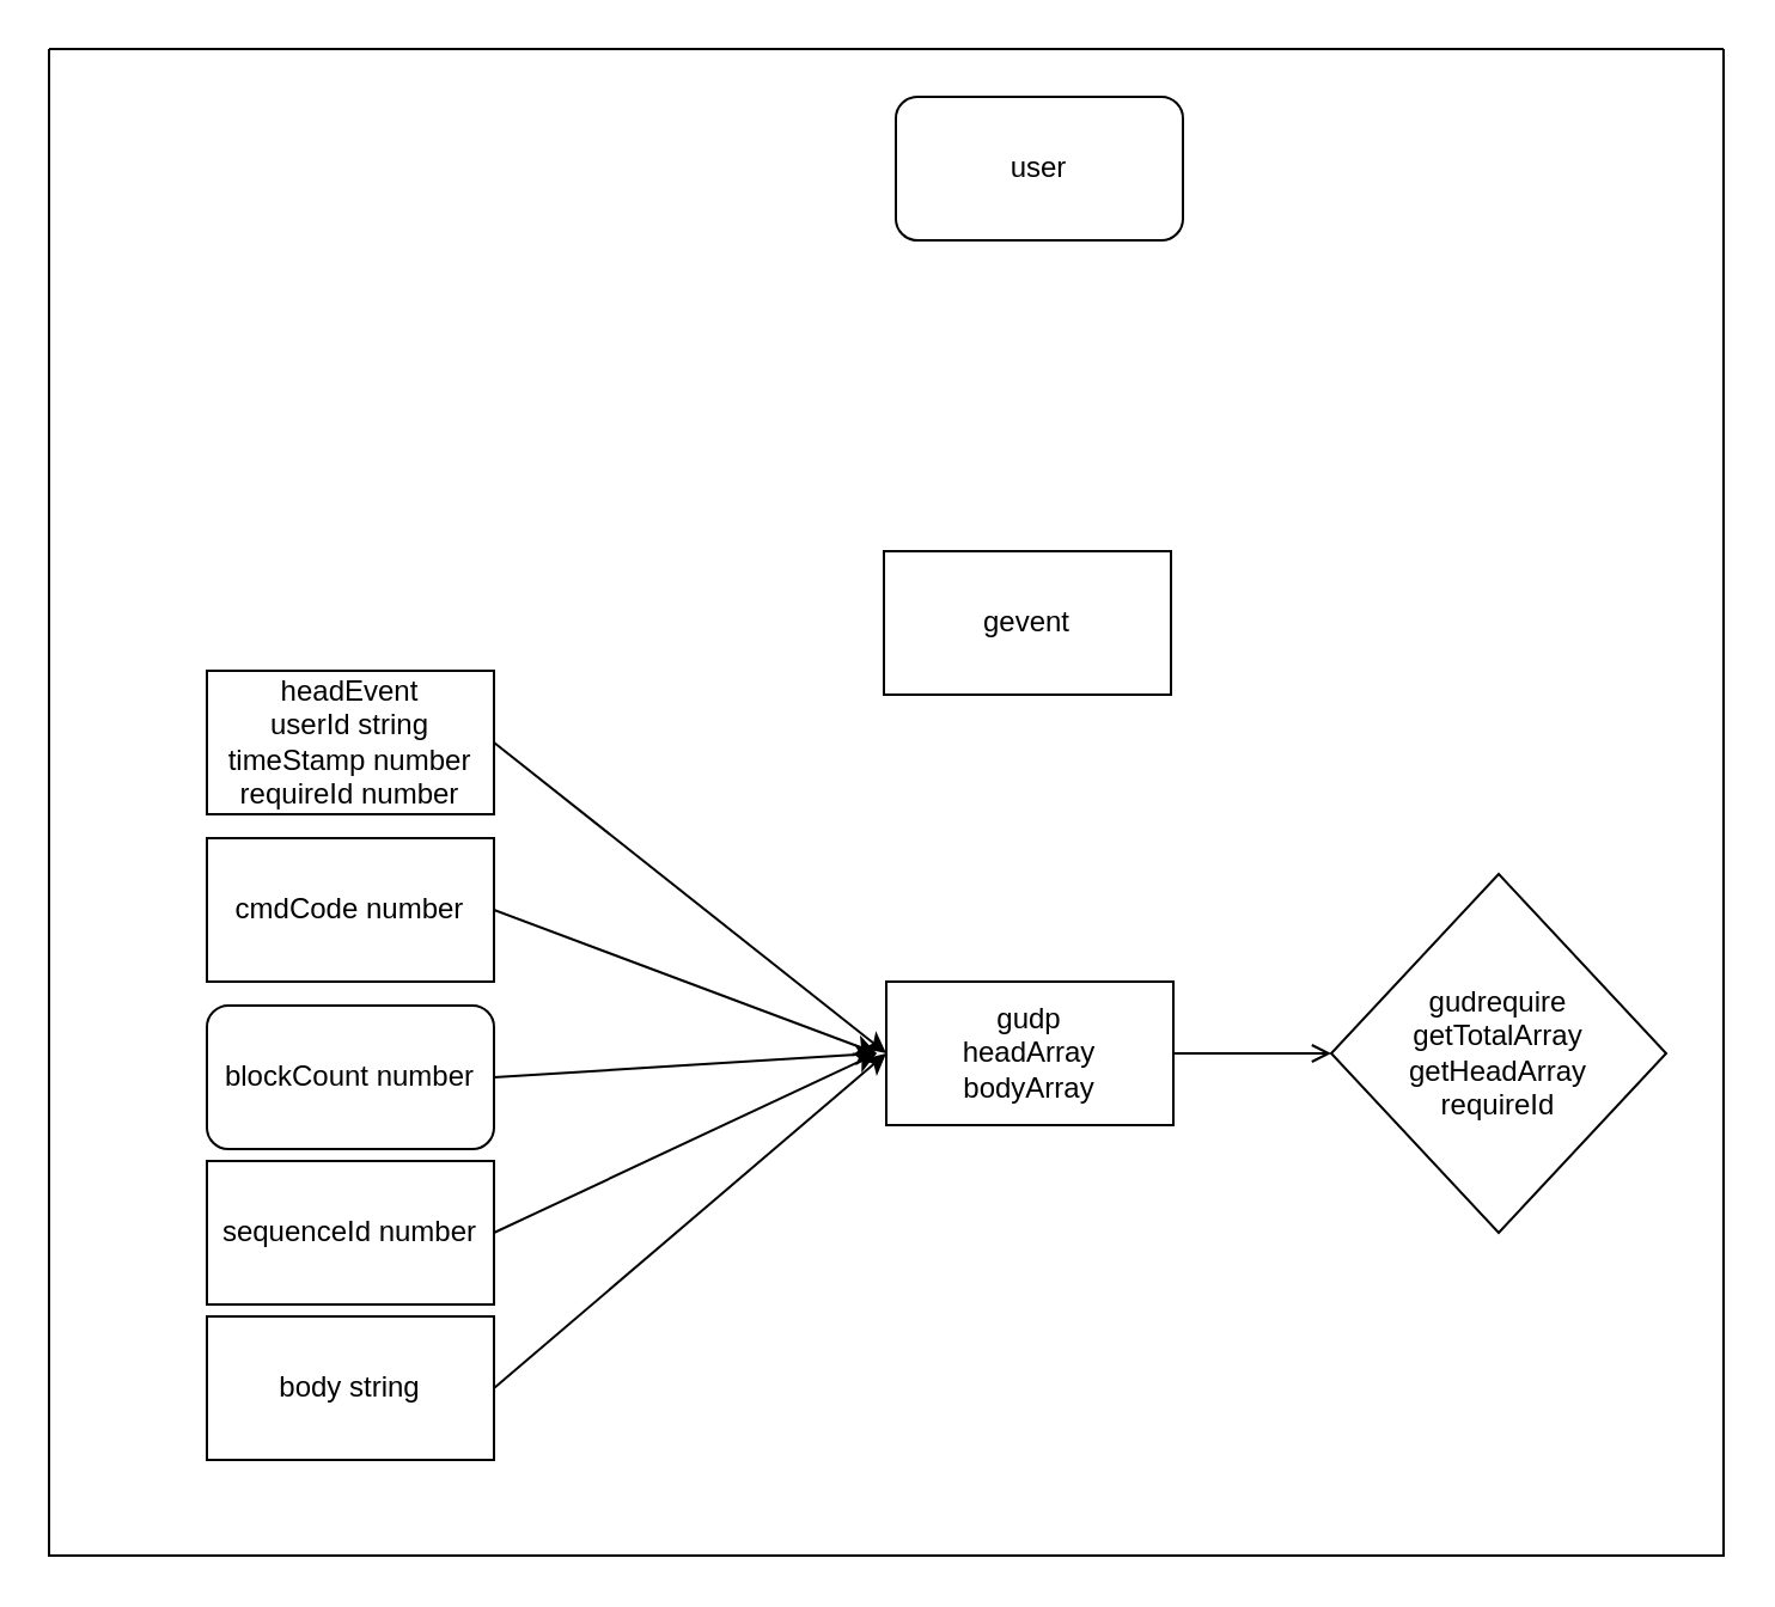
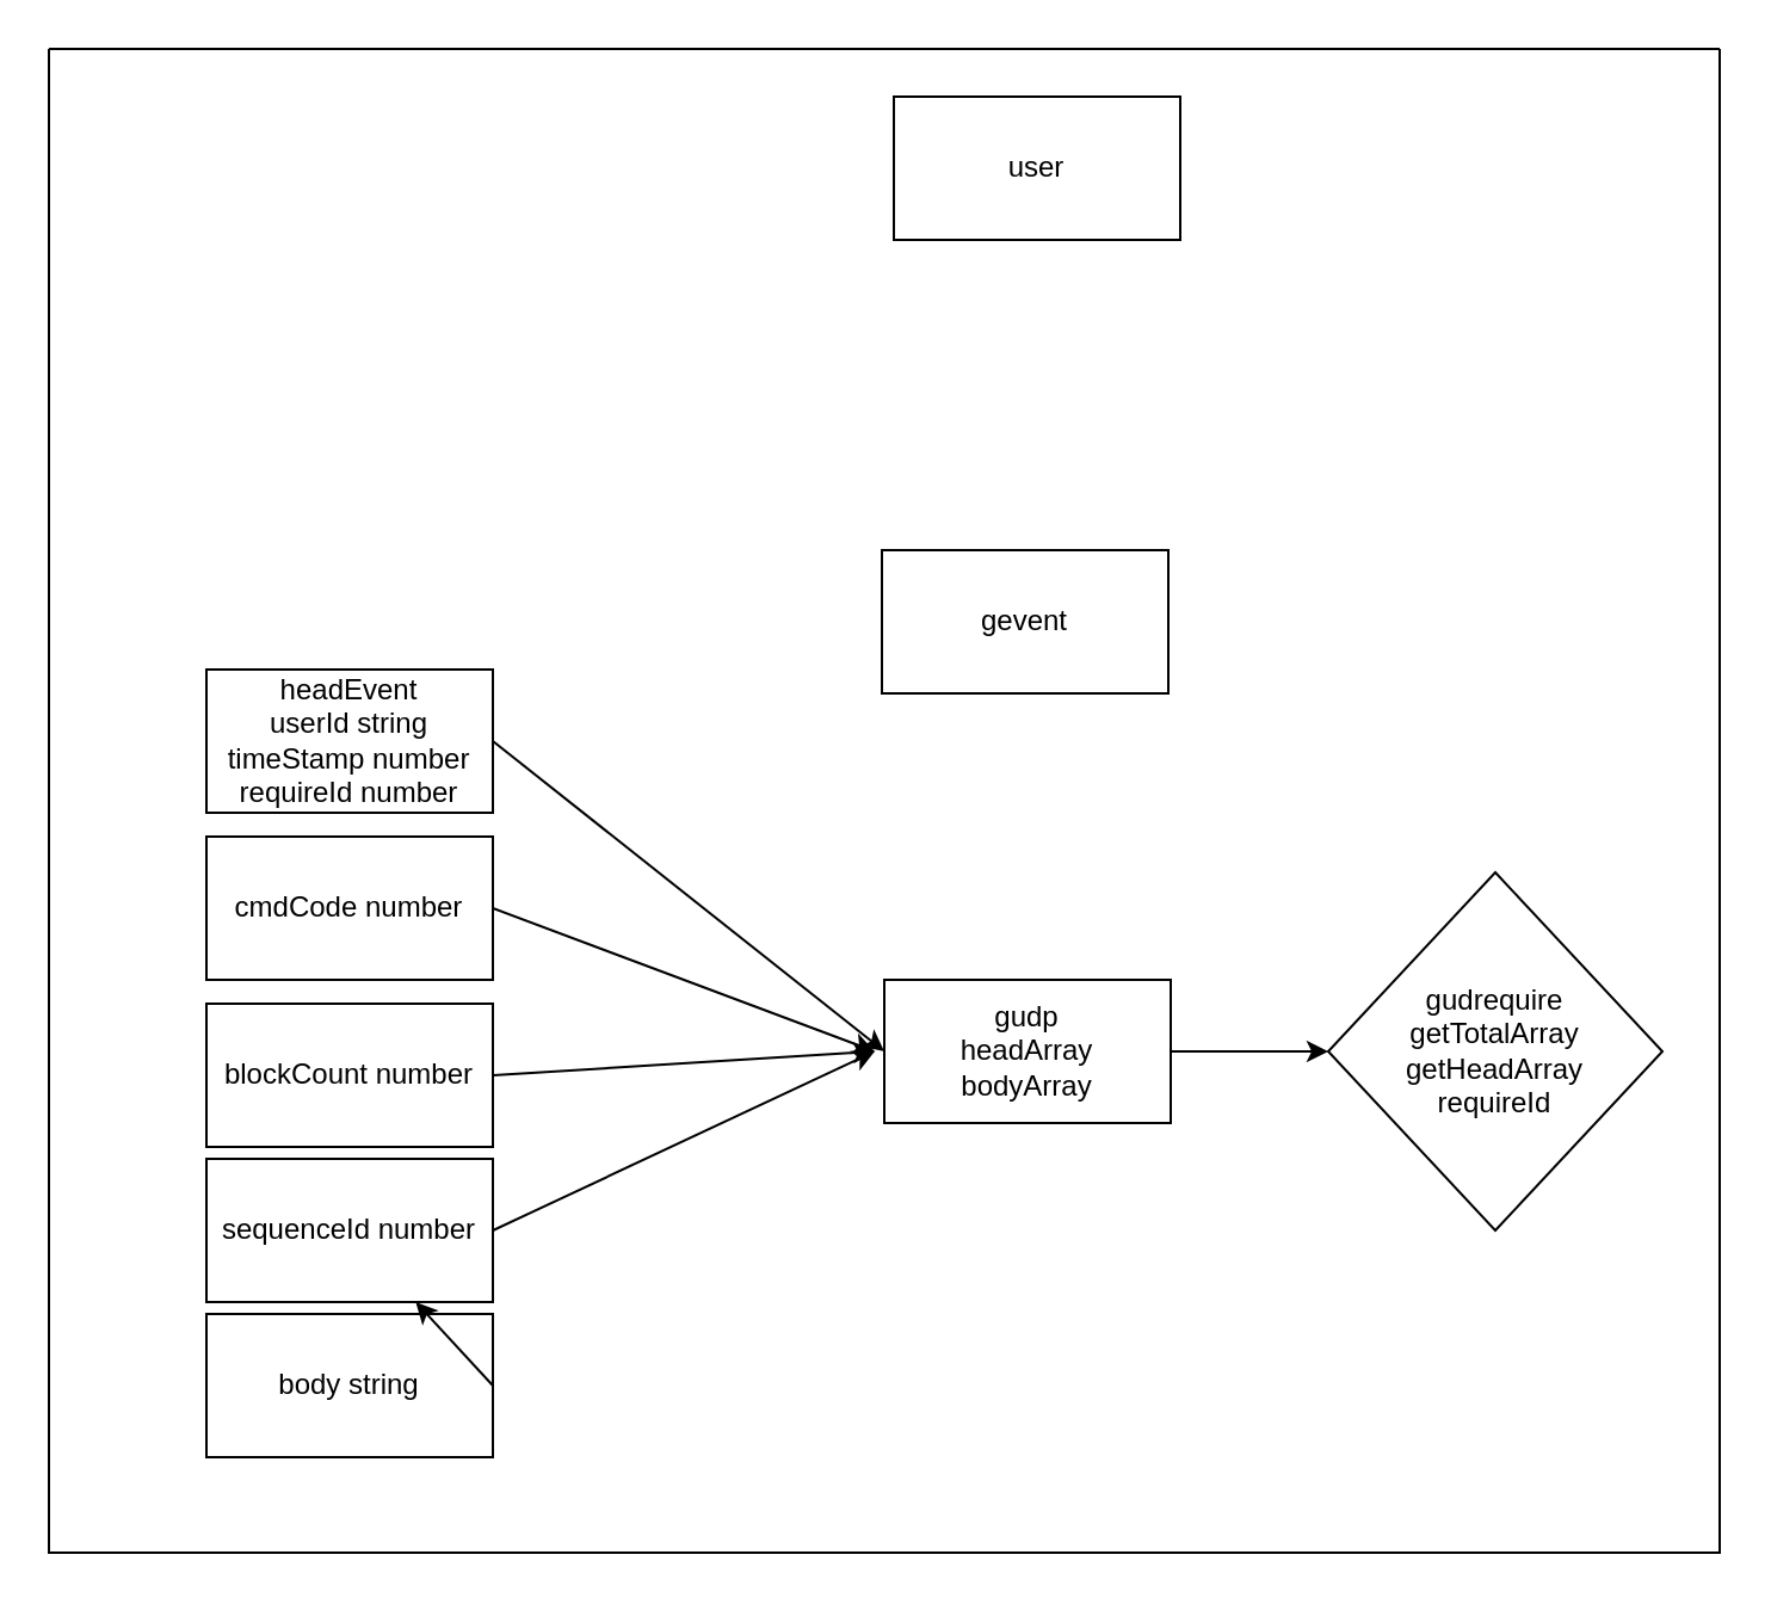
  <mxCell id="0" />
  <mxCell id="1" parent="0" />
  <mxCell id="2" value="" style="swimlane;startSize=0;" vertex="1" parent="1"><mxGeometry x="20" y="20" width="700" height="630" as="geometry" /></mxCell>
  <mxCell id="3" value="headEvent&lt;br&gt;userId string&lt;br&gt;timeStamp number&lt;br&gt;requireId number" style="rounded=0;whiteSpace=wrap;html=1;" parent="2" vertex="1"><mxGeometry x="66" y="260" width="120" height="60" as="geometry" /></mxCell>
  <mxCell id="4" value="cmdCode number" style="rounded=0;whiteSpace=wrap;html=1;" parent="2" vertex="1"><mxGeometry x="66" y="330" width="120" height="60" as="geometry" /></mxCell>
- <mxCell id="5" value="blockCount number" style="whiteSpace=wrap;html=1;rounded=1;" parent="2" vertex="1"><mxGeometry x="66" y="400" width="120" height="60" as="geometry" /></mxCell>
+ <mxCell id="5" value="blockCount number" style="rounded=0;whiteSpace=wrap;html=1;" parent="2" vertex="1"><mxGeometry x="66" y="400" width="120" height="60" as="geometry" /></mxCell>
  <mxCell id="6" value="sequenceId number" style="rounded=0;whiteSpace=wrap;html=1;" parent="2" vertex="1"><mxGeometry x="66" y="465" width="120" height="60" as="geometry" /></mxCell>
  <mxCell id="7" value="body string" style="rounded=0;whiteSpace=wrap;html=1;" vertex="1" parent="2"><mxGeometry x="66" y="530" width="120" height="60" as="geometry" /></mxCell>
  <mxCell id="8" value="gudrequire&lt;br&gt;getTotalArray&lt;br&gt;getHeadArray&lt;br&gt;requireId" style="rhombus;whiteSpace=wrap;html=1;" vertex="1" parent="2"><mxGeometry x="536" y="345" width="140" height="150" as="geometry" /></mxCell>
- <mxCell id="9" value="user" style="whiteSpace=wrap;html=1;rounded=1;" vertex="1" parent="2"><mxGeometry x="354" y="20" width="120" height="60" as="geometry" /></mxCell>
+ <mxCell id="9" value="user" style="rounded=0;whiteSpace=wrap;html=1;" vertex="1" parent="2"><mxGeometry x="354" y="20" width="120" height="60" as="geometry" /></mxCell>
  <mxCell id="10" value="gudp&lt;br&gt;headArray&lt;br&gt;bodyArray" style="rounded=0;whiteSpace=wrap;html=1;" vertex="1" parent="2"><mxGeometry x="350" y="390" width="120" height="60" as="geometry" /></mxCell>
  <mxCell id="11" value="gevent" style="rounded=0;whiteSpace=wrap;html=1;" vertex="1" parent="2"><mxGeometry x="349" y="210" width="120" height="60" as="geometry" /></mxCell>
- <mxCell id="12" value="" style="endArrow=open;html=1;rounded=0;exitX=1;exitY=0.5;exitDx=0;exitDy=0;entryX=0;entryY=0.5;entryDx=0;entryDy=0;" edge="1" parent="2" source="10" target="8"><mxGeometry width="50" height="50" relative="1" as="geometry"><mxPoint x="350" y="380" as="sourcePoint" /><mxPoint x="400" y="330" as="targetPoint" /></mxGeometry></mxCell>
+ <mxCell id="12" value="" style="endArrow=classic;html=1;rounded=0;exitX=1;exitY=0.5;exitDx=0;exitDy=0;entryX=0;entryY=0.5;entryDx=0;entryDy=0;" edge="1" parent="2" source="10" target="8"><mxGeometry width="50" height="50" relative="1" as="geometry"><mxPoint x="350" y="380" as="sourcePoint" /><mxPoint x="400" y="330" as="targetPoint" /></mxGeometry></mxCell>
  <mxCell id="13" value="" style="endArrow=classic;html=1;rounded=0;exitX=1;exitY=0.5;exitDx=0;exitDy=0;entryX=0;entryY=0.5;entryDx=0;entryDy=0;" edge="1" parent="2" source="3" target="10"><mxGeometry width="50" height="50" relative="1" as="geometry"><mxPoint x="376" y="390" as="sourcePoint" /><mxPoint x="426" y="340" as="targetPoint" /></mxGeometry></mxCell>
- <mxCell id="14" value="" style="endArrow=classic;html=1;rounded=0;exitX=1;exitY=0.5;exitDx=0;exitDy=0;entryX=0;entryY=0.5;entryDx=0;entryDy=0;" edge="1" parent="2" source="7" target="10"><mxGeometry width="50" height="50" relative="1" as="geometry"><mxPoint x="196" y="505" as="sourcePoint" /><mxPoint x="356" y="430" as="targetPoint" /></mxGeometry></mxCell>
+ <mxCell id="14" value="" style="endArrow=classic;html=1;rounded=0;exitX=1;exitY=0.5;exitDx=0;exitDy=0;" edge="1" parent="2" source="7" target="6"><mxGeometry width="50" height="50" relative="1" as="geometry"><mxPoint x="196" y="505" as="sourcePoint" /><mxPoint x="356" y="430" as="targetPoint" /></mxGeometry></mxCell>
  <mxCell id="15" value="" style="endArrow=classic;html=1;rounded=0;exitX=1;exitY=0.5;exitDx=0;exitDy=0;" edge="1" parent="1" source="4"><mxGeometry width="50" height="50" relative="1" as="geometry"><mxPoint x="216" y="320" as="sourcePoint" /><mxPoint x="366" y="440" as="targetPoint" /></mxGeometry></mxCell>
  <mxCell id="16" value="" style="endArrow=classic;html=1;rounded=0;exitX=1;exitY=0.5;exitDx=0;exitDy=0;" edge="1" parent="1" source="5"><mxGeometry width="50" height="50" relative="1" as="geometry"><mxPoint x="216" y="390" as="sourcePoint" /><mxPoint x="366" y="440" as="targetPoint" /></mxGeometry></mxCell>
  <mxCell id="17" value="" style="endArrow=classic;html=1;rounded=0;exitX=1;exitY=0.5;exitDx=0;exitDy=0;" edge="1" parent="1" source="6"><mxGeometry width="50" height="50" relative="1" as="geometry"><mxPoint x="216" y="460" as="sourcePoint" /><mxPoint x="366" y="440" as="targetPoint" /></mxGeometry></mxCell>
